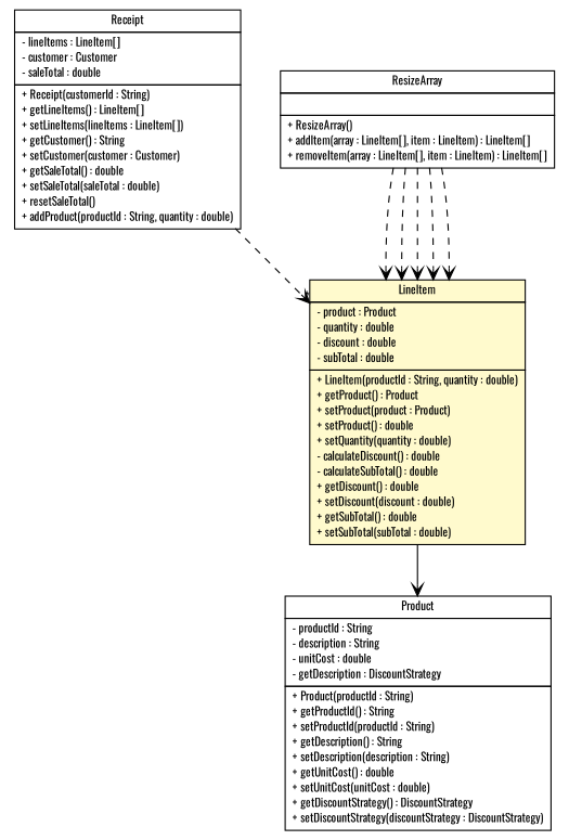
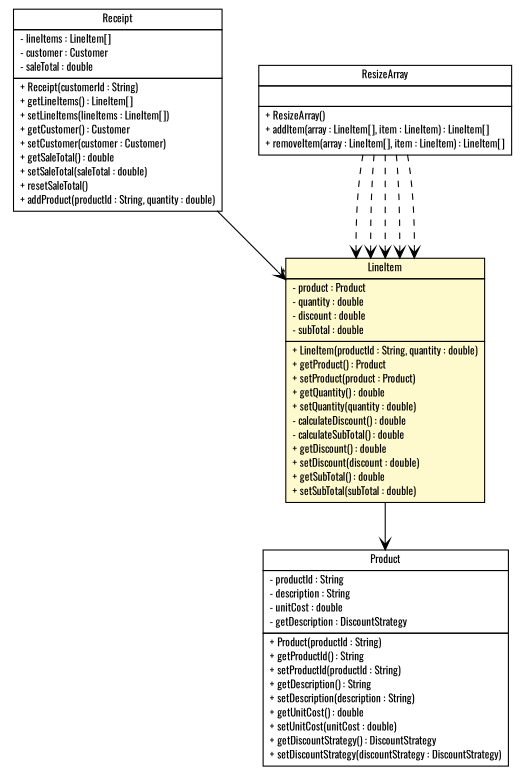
  digraph {
    fontname=Oswald
    nodesep=0.25
    ranksep=0.5
    node [fontcolor=black fontname=Oswald fontsize=10.0 shape=plaintext]
    edge [arrowhead=open color=black fontcolor=black fontname=Oswald fontsize=10.0 headport=p labelfontname=arial labelfontsize=10 tailport=p style=dashed]
-   n1 [label=<<table title="wctc.advancedjava.lab.DiscountStrategy.Receipt" border="0" cellborder="1" cellspacing="0" cellpadding="2" port="p" href="./Receipt.html"> 		<tr><td><table border="0" cellspacing="0" cellpadding="1"> <tr><td align="center" balign="center"> Receipt </td></tr> 		</table></td></tr> 		<tr><td><table border="0" cellspacing="0" cellpadding="1"> <tr><td align="left" balign="left"> - lineItems : LineItem[] </td></tr> <tr><td align="left" balign="left"> - customer : Customer </td></tr> <tr><td align="left" balign="left"> - saleTotal : double </td></tr> 		</table></td></tr> 		<tr><td><table border="0" cellspacing="0" cellpadding="1"> <tr><td align="left" balign="left"> + Receipt(customerId : String) </td></tr> <tr><td align="left" balign="left"> + getLineItems() : LineItem[] </td></tr> <tr><td align="left" balign="left"> + setLineItems(lineItems : LineItem[]) </td></tr> <tr><td align="left" balign="left"> + getCustomer() : String </td></tr> <tr><td align="left" balign="left"> + setCustomer(customer : Customer) </td></tr> <tr><td align="left" balign="left"> + getSaleTotal() : double </td></tr> <tr><td align="left" balign="left"> + setSaleTotal(saleTotal : double) </td></tr> <tr><td align="left" balign="left"> + resetSaleTotal() </td></tr> <tr><td align="left" balign="left"> + addProduct(productId : String, quantity : double) </td></tr> 		</table></td></tr> 		</table>>]
-   n2 [label=<<table title="wctc.advancedjava.lab.DiscountStrategy.LineItem" border="0" cellborder="1" cellspacing="0" cellpadding="2" port="p" bgcolor="lemonChiffon" href="./LineItem.html"> 		<tr><td><table border="0" cellspacing="0" cellpadding="1"> <tr><td align="center" balign="center"> LineItem </td></tr> 		</table></td></tr> 		<tr><td><table border="0" cellspacing="0" cellpadding="1"> <tr><td align="left" balign="left"> - product : Product </td></tr> <tr><td align="left" balign="left"> - quantity : double </td></tr> <tr><td align="left" balign="left"> - discount : double </td></tr> <tr><td align="left" balign="left"> - subTotal : double </td></tr> 		</table></td></tr> 		<tr><td><table border="0" cellspacing="0" cellpadding="1"> <tr><td align="left" balign="left"> + LineItem(productId : String, quantity : double) </td></tr> <tr><td align="left" balign="left"> + getProduct() : Product </td></tr> <tr><td align="left" balign="left"> + setProduct(product : Product) </td></tr> <tr><td align="left" balign="left"> + setProduct() : double </td></tr> <tr><td align="left" balign="left"> + setQuantity(quantity : double) </td></tr> <tr><td align="left" balign="left"> - calculateDiscount() : double </td></tr> <tr><td align="left" balign="left"> - calculateSubTotal() : double </td></tr> <tr><td align="left" balign="left"> + getDiscount() : double </td></tr> <tr><td align="left" balign="left"> + setDiscount(discount : double) </td></tr> <tr><td align="left" balign="left"> + getSubTotal() : double </td></tr> <tr><td align="left" balign="left"> + setSubTotal(subTotal : double) </td></tr> 		</table></td></tr> 		</table>>]
+   n1 [label=<<table title="wctc.advancedjava.lab.DiscountStrategy.Receipt" border="0" cellborder="1" cellspacing="0" cellpadding="2" port="p" href="./Receipt.html"> 		<tr><td><table border="0" cellspacing="0" cellpadding="1"> <tr><td align="center" balign="center"> Receipt </td></tr> 		</table></td></tr> 		<tr><td><table border="0" cellspacing="0" cellpadding="1"> <tr><td align="left" balign="left"> - lineItems : LineItem[] </td></tr> <tr><td align="left" balign="left"> - customer : Customer </td></tr> <tr><td align="left" balign="left"> - saleTotal : double </td></tr> 		</table></td></tr> 		<tr><td><table border="0" cellspacing="0" cellpadding="1"> <tr><td align="left" balign="left"> + Receipt(customerId : String) </td></tr> <tr><td align="left" balign="left"> + getLineItems() : LineItem[] </td></tr> <tr><td align="left" balign="left"> + setLineItems(lineItems : LineItem[]) </td></tr> <tr><td align="left" balign="left"> + getCustomer() : Customer </td></tr> <tr><td align="left" balign="left"> + setCustomer(customer : Customer) </td></tr> <tr><td align="left" balign="left"> + getSaleTotal() : double </td></tr> <tr><td align="left" balign="left"> + setSaleTotal(saleTotal : double) </td></tr> <tr><td align="left" balign="left"> + resetSaleTotal() </td></tr> <tr><td align="left" balign="left"> + addProduct(productId : String, quantity : double) </td></tr> 		</table></td></tr> 		</table>>]
+   n2 [label=<<table title="wctc.advancedjava.lab.DiscountStrategy.LineItem" border="0" cellborder="1" cellspacing="0" cellpadding="2" port="p" bgcolor="lemonChiffon" href="./LineItem.html"> 		<tr><td><table border="0" cellspacing="0" cellpadding="1"> <tr><td align="center" balign="center"> LineItem </td></tr> 		</table></td></tr> 		<tr><td><table border="0" cellspacing="0" cellpadding="1"> <tr><td align="left" balign="left"> - product : Product </td></tr> <tr><td align="left" balign="left"> - quantity : double </td></tr> <tr><td align="left" balign="left"> - discount : double </td></tr> <tr><td align="left" balign="left"> - subTotal : double </td></tr> 		</table></td></tr> 		<tr><td><table border="0" cellspacing="0" cellpadding="1"> <tr><td align="left" balign="left"> + LineItem(productId : String, quantity : double) </td></tr> <tr><td align="left" balign="left"> + getProduct() : Product </td></tr> <tr><td align="left" balign="left"> + setProduct(product : Product) </td></tr> <tr><td align="left" balign="left"> + getQuantity() : double </td></tr> <tr><td align="left" balign="left"> + setQuantity(quantity : double) </td></tr> <tr><td align="left" balign="left"> - calculateDiscount() : double </td></tr> <tr><td align="left" balign="left"> - calculateSubTotal() : double </td></tr> <tr><td align="left" balign="left"> + getDiscount() : double </td></tr> <tr><td align="left" balign="left"> + setDiscount(discount : double) </td></tr> <tr><td align="left" balign="left"> + getSubTotal() : double </td></tr> <tr><td align="left" balign="left"> + setSubTotal(subTotal : double) </td></tr> 		</table></td></tr> 		</table>>]
    n3 [label=<<table title="wctc.advancedjava.lab.DiscountStrategy.Product" border="0" cellborder="1" cellspacing="0" cellpadding="2" port="p" href="./Product.html"> 		<tr><td><table border="0" cellspacing="0" cellpadding="1"> <tr><td align="center" balign="center"> Product </td></tr> 		</table></td></tr> 		<tr><td><table border="0" cellspacing="0" cellpadding="1"> <tr><td align="left" balign="left"> - productId : String </td></tr> <tr><td align="left" balign="left"> - description : String </td></tr> <tr><td align="left" balign="left"> - unitCost : double </td></tr> <tr><td align="left" balign="left"> - getDescription : DiscountStrategy </td></tr> 		</table></td></tr> 		<tr><td><table border="0" cellspacing="0" cellpadding="1"> <tr><td align="left" balign="left"> + Product(productId : String) </td></tr> <tr><td align="left" balign="left"> + getProductId() : String </td></tr> <tr><td align="left" balign="left"> + setProductId(productId : String) </td></tr> <tr><td align="left" balign="left"> + getDescription() : String </td></tr> <tr><td align="left" balign="left"> + setDescription(description : String) </td></tr> <tr><td align="left" balign="left"> + getUnitCost() : double </td></tr> <tr><td align="left" balign="left"> + setUnitCost(unitCost : double) </td></tr> <tr><td align="left" balign="left"> + getDiscountStrategy() : DiscountStrategy </td></tr> <tr><td align="left" balign="left"> + setDiscountStrategy(discountStrategy : DiscountStrategy) </td></tr> 		</table></td></tr> 		</table>>]
    n4 [label=<<table title="wctc.advancedjava.lab.util.ResizeArray" border="0" cellborder="1" cellspacing="0" cellpadding="2" port="p" href="../util/ResizeArray.html"> 		<tr><td><table border="0" cellspacing="0" cellpadding="1"> <tr><td align="center" balign="center"> ResizeArray </td></tr> 		</table></td></tr> 		<tr><td><table border="0" cellspacing="0" cellpadding="1"> <tr><td align="left" balign="left">  </td></tr> 		</table></td></tr> 		<tr><td><table border="0" cellspacing="0" cellpadding="1"> <tr><td align="left" balign="left"> + ResizeArray() </td></tr> <tr><td align="left" balign="left"> + addItem(array : LineItem[], item : LineItem) : LineItem[] </td></tr> <tr><td align="left" balign="left"> + removeItem(array : LineItem[], item : LineItem) : LineItem[] </td></tr> 		</table></td></tr> 		</table>>]
-   n1 -> n2 [headlabel="*"]
+   n1 -> n2 [headlabel="*" style=""]
    n2 -> n3 [style=""]
    n4 -> n2
    n4 -> n2
    n4 -> n2
    n4 -> n2
    n4 -> n2
  }
